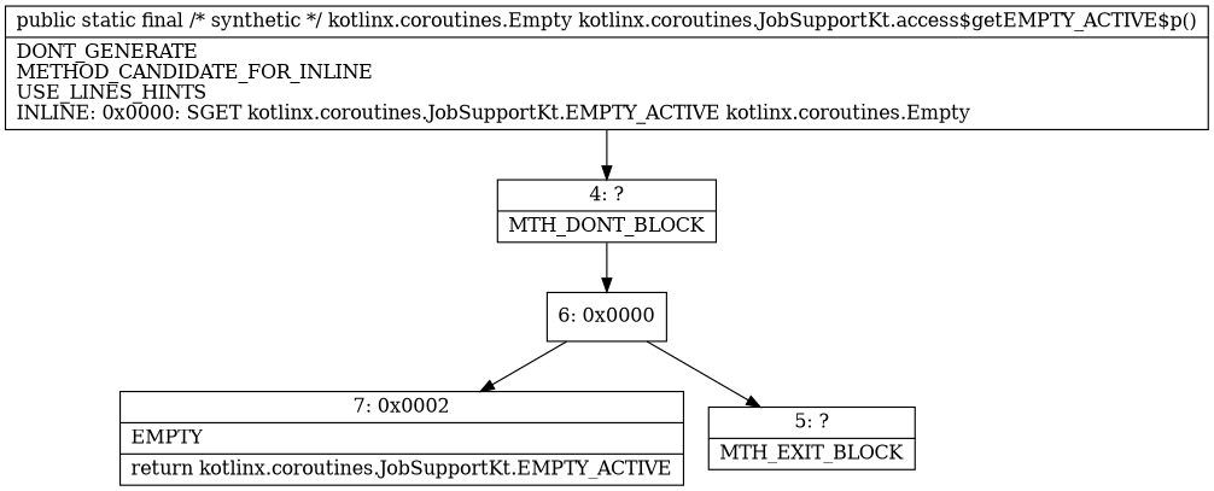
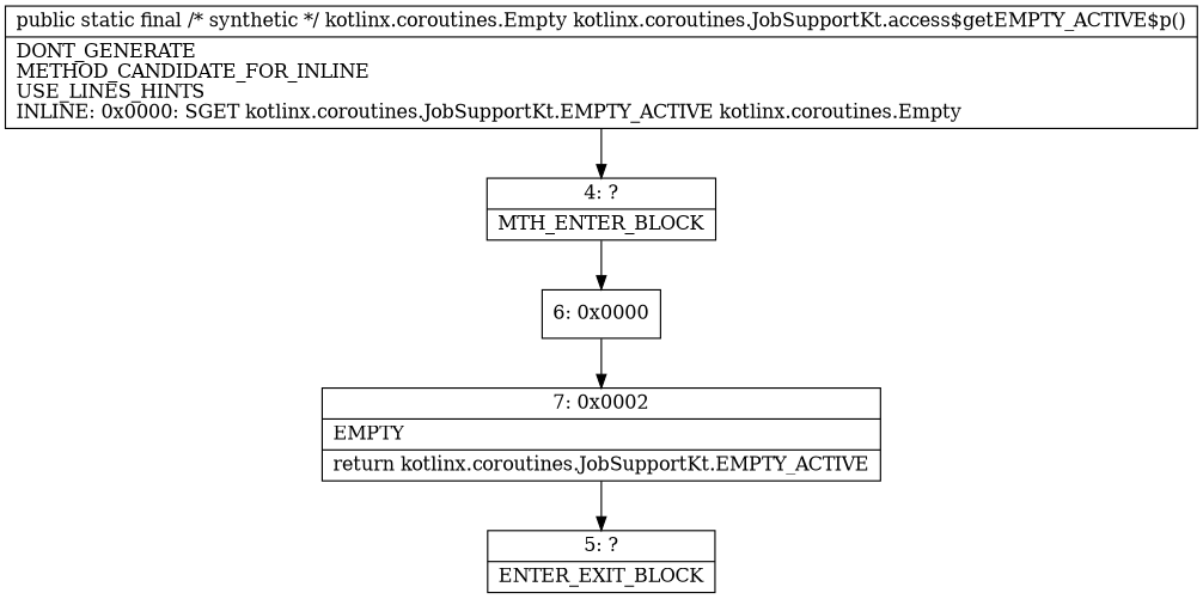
  digraph {
    node [shape=record]
-   n1 [label="{4\:\ ?|MTH_DONT_BLOCK\l}"]
+   n1 [label="{4\:\ ?|MTH_ENTER_BLOCK\l}"]
    n2 [label="{6\:\ 0x0000}"]
    n3 [label="{7\:\ 0x0002|EMPTY\l|return kotlinx.coroutines.JobSupportKt.EMPTY_ACTIVE\l}"]
-   n4 [label="{5\:\ ?|MTH_EXIT_BLOCK\l}"]
+   n4 [label="{5\:\ ?|ENTER_EXIT_BLOCK\l}"]
    n5 [label="{public static final \/* synthetic *\/ kotlinx.coroutines.Empty kotlinx.coroutines.JobSupportKt.access$getEMPTY_ACTIVE$p()  | DONT_GENERATE\lMETHOD_CANDIDATE_FOR_INLINE\lUSE_LINES_HINTS\lINLINE: 0x0000: SGET   kotlinx.coroutines.JobSupportKt.EMPTY_ACTIVE kotlinx.coroutines.Empty\l}"]
    n1 -> n2
    n2 -> n3
-   n2 -> n4
+   n3 -> n4
    n5 -> n1
  }
